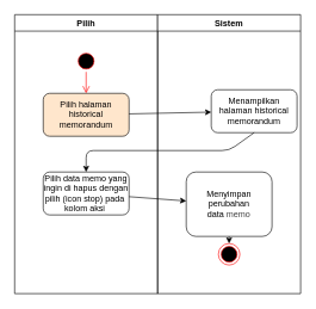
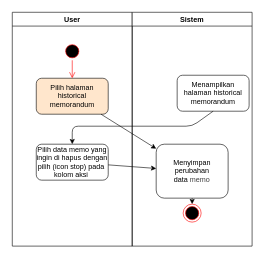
  <mxCell id="0" />
  <mxCell id="1" parent="0" />
- <mxCell id="2" value="Pilih" style="swimlane;whiteSpace=wrap;html=1;" parent="1" vertex="1"><mxGeometry x="20" y="20" width="200" height="390" as="geometry" /></mxCell>
+ <mxCell id="2" value="User" style="swimlane;whiteSpace=wrap;html=1;" parent="1" vertex="1"><mxGeometry x="20" y="20" width="200" height="390" as="geometry" /></mxCell>
  <mxCell id="3" value="" style="ellipse;html=1;shape=startState;fillColor=#000000;strokeColor=#ff0000;" parent="2" vertex="1"><mxGeometry x="85" y="50" width="30" height="30" as="geometry" /></mxCell>
  <mxCell id="4" value="Pilih halaman historical memorandum" style="rounded=1;whiteSpace=wrap;html=1;fillColor=#ffe6cc;" parent="2" vertex="1"><mxGeometry x="40" y="110" width="120" height="60" as="geometry" /></mxCell>
  <mxCell id="5" value="" style="edgeStyle=orthogonalEdgeStyle;html=1;verticalAlign=bottom;endArrow=open;endSize=8;strokeColor=#ff0000;entryX=0.5;entryY=0;entryDx=0;entryDy=0;" parent="2" source="3" target="4" edge="1"><mxGeometry relative="1" as="geometry"><mxPoint x="100" y="110" as="targetPoint" /></mxGeometry></mxCell>
  <mxCell id="6" value="&lt;span style=&quot;color: rgb(0, 0, 0);&quot;&gt;Pilih data memo yang ingin di hapus dengan pilih (icon stop) pada&amp;nbsp; kolom aksi&amp;nbsp;&lt;/span&gt;" style="rounded=1;whiteSpace=wrap;html=1;" parent="2" vertex="1"><mxGeometry x="40" y="220" width="120" height="60" as="geometry" /></mxCell>
  <mxCell id="7" value="Sistem" style="swimlane;whiteSpace=wrap;html=1;" parent="1" vertex="1"><mxGeometry x="220" y="20" width="200" height="390" as="geometry" /></mxCell>
  <mxCell id="8" value="Menampilkan halaman historical memorandum" style="rounded=1;whiteSpace=wrap;html=1;" parent="7" vertex="1"><mxGeometry x="75" y="105" width="120" height="60" as="geometry" /></mxCell>
  <mxCell id="9" value="Menyimpan perubahan data&amp;nbsp;&lt;span style=&quot;color: rgb(63, 63, 63);&quot;&gt;memo&lt;/span&gt;" style="rounded=1;whiteSpace=wrap;html=1;" parent="7" vertex="1"><mxGeometry x="40" y="220" width="120" height="90" as="geometry" /></mxCell>
  <mxCell id="10" value="" style="edgeStyle=none;html=1;exitX=0.5;exitY=1;exitDx=0;exitDy=0;entryX=0.5;entryY=0;entryDx=0;entryDy=0;" parent="7" source="9" target="11" edge="1"><mxGeometry relative="1" as="geometry"><mxPoint x="99.8" y="390" as="sourcePoint" /><mxPoint x="99.8" y="420" as="targetPoint" /></mxGeometry></mxCell>
  <mxCell id="11" value="" style="ellipse;html=1;shape=endState;fillColor=#000000;strokeColor=#ff0000;" parent="7" vertex="1"><mxGeometry x="85" y="320" width="30" height="30" as="geometry" /></mxCell>
- <mxCell id="12" value="" style="edgeStyle=none;html=1;" parent="1" source="4" target="8" edge="1"><mxGeometry relative="1" as="geometry" /></mxCell>
+ <mxCell id="12" value="" style="edgeStyle=none;html=1;" parent="1" source="4" target="9" edge="1"><mxGeometry relative="1" as="geometry" /></mxCell>
  <mxCell id="13" value="" style="edgeStyle=none;html=1;entryX=0.5;entryY=0;entryDx=0;entryDy=0;exitX=0.5;exitY=1;exitDx=0;exitDy=0;" parent="1" source="8" target="6" edge="1"><mxGeometry relative="1" as="geometry"><Array as="points"><mxPoint x="320" y="210" /><mxPoint x="120" y="210" /></Array><mxPoint x="120" y="230" as="targetPoint" /></mxGeometry></mxCell>
  <mxCell id="14" value="" style="edgeStyle=none;html=1;" parent="1" source="6" target="9" edge="1"><mxGeometry relative="1" as="geometry" /></mxCell>
